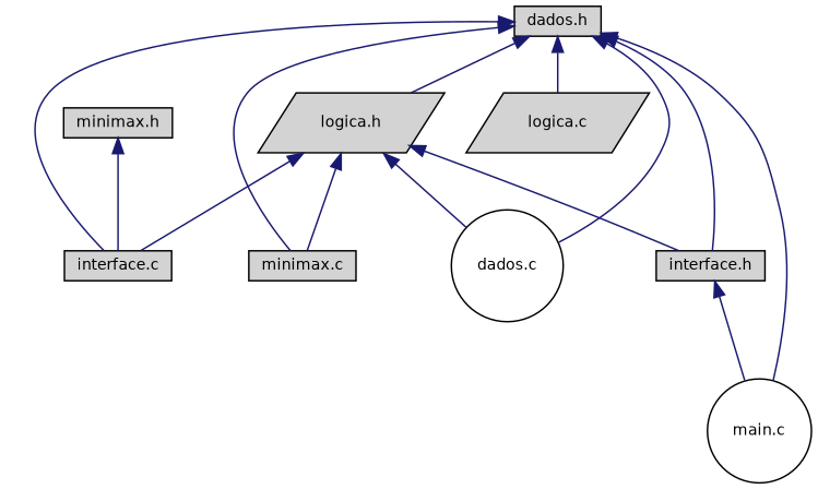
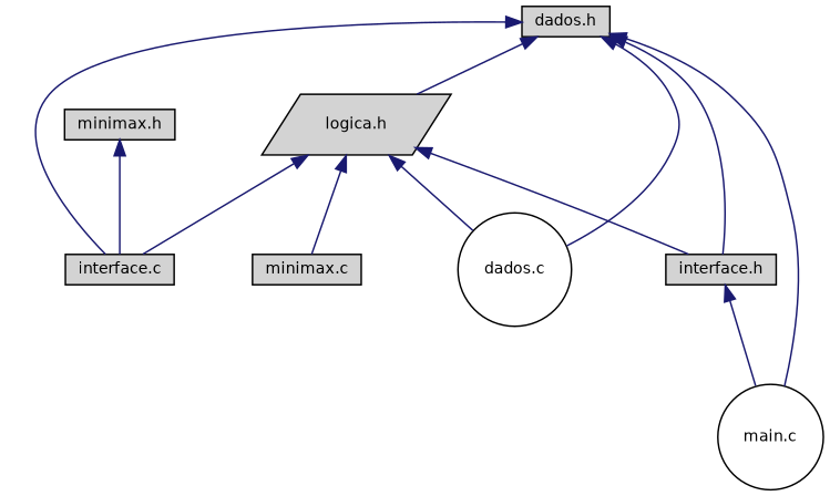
  digraph {
    node [color=black fillcolor=lightgrey fontname=Helvetica fontsize=10 shape=box style=filled]
    edge [color=midnightblue dir=back fontname=Helvetica fontsize=10 labelfontname=Helvetica labelfontsize=10 style=solid]
    n1 [fontcolor=black height=0.2 label="dados.h" width=0.4]
    n2 [fillcolor=white height=0.2 label="dados.c" shape=circle width=0.4]
    n3 [height=0.2 label="logica.h" shape=parallelogram width=0.4]
    n4 [height=0.2 label="interface.c" width=0.4]
    n5 [height=0.2 label="interface.h" width=0.4]
    n6 [fillcolor=white height=0.2 label="main.c" shape=circle width=0.4]
    n7 [height=0.2 label="minimax.c" width=0.4]
-   n8 [height=0.2 label="logica.c" shape=parallelogram width=0.4]
    n9 [height=0.2 label="minimax.h" width=0.4]
    n1 -> n2
    n1 -> n3
    n1 -> n4
    n1 -> n5
    n1 -> n6
-   n1 -> n7
-   n1 -> n8
    n3 -> n2
    n3 -> n4
    n3 -> n5
    n3 -> n7
    n5 -> n6
    n9 -> n4
  }
